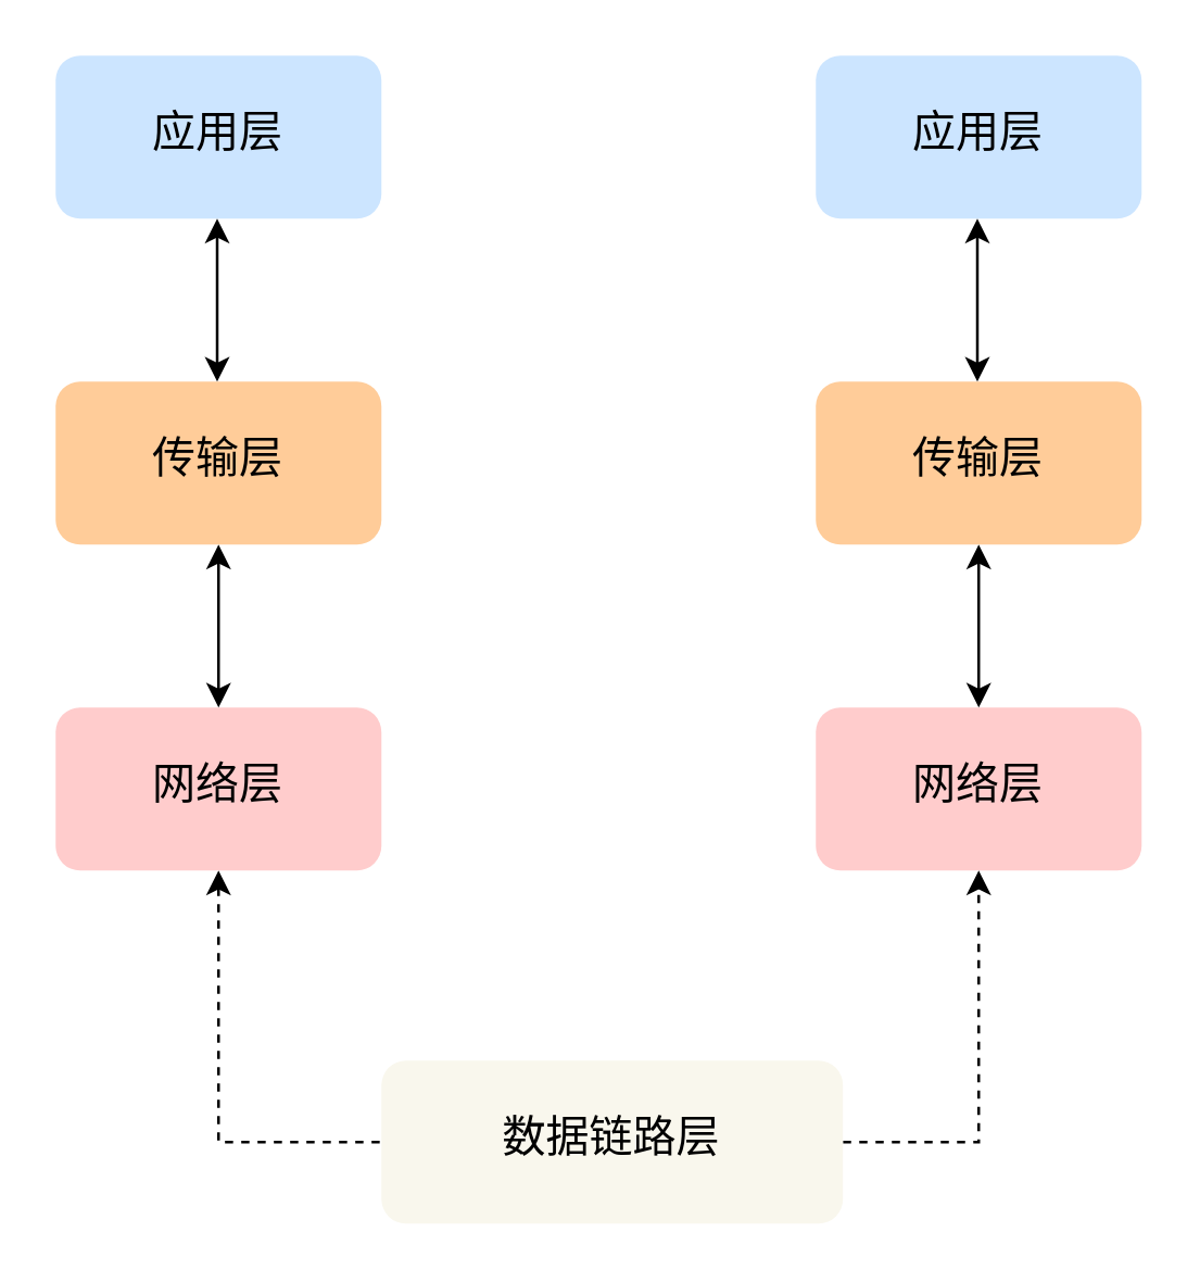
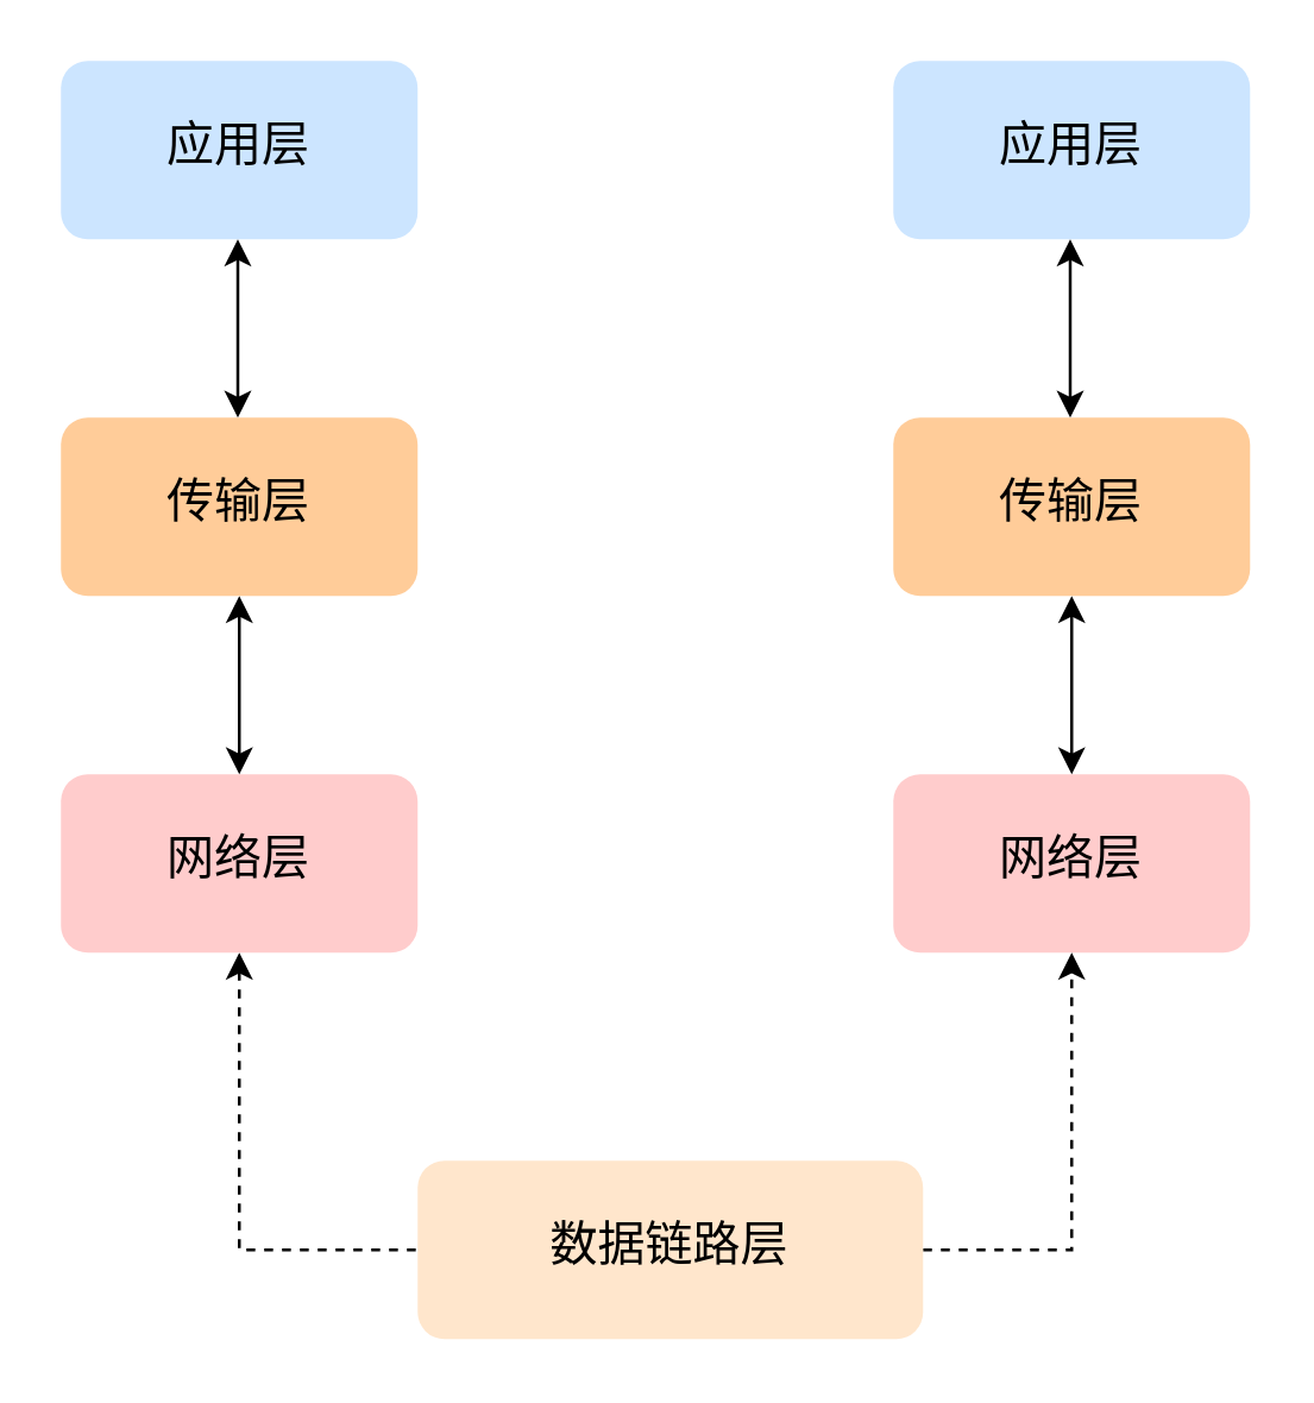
  <mxCell id="0" />
  <mxCell id="1" parent="0" />
  <mxCell id="2" style="edgeStyle=orthogonalEdgeStyle;rounded=0;orthogonalLoop=1;jettySize=auto;html=1;entryX=0;entryY=0.5;entryDx=0;entryDy=0;fontFamily=Courier New;fontSize=16;dashed=1;startArrow=classic;startFill=1;endArrow=none;endFill=0;" edge="1" parent="1" source="3" target="6"><mxGeometry relative="1" as="geometry" /></mxCell>
  <mxCell id="3" value="网络层" style="rounded=1;whiteSpace=wrap;html=1;fontSize=16;fontFamily=Courier New;fillColor=#ffcccc;strokeColor=none;" vertex="1" parent="1"><mxGeometry x="20" y="260" width="120" height="60" as="geometry" /></mxCell>
  <mxCell id="4" value="网络层" style="rounded=1;whiteSpace=wrap;html=1;fontSize=16;fontFamily=Courier New;fillColor=#ffcccc;strokeColor=none;" vertex="1" parent="1"><mxGeometry x="300" y="260" width="120" height="60" as="geometry" /></mxCell>
  <mxCell id="5" style="edgeStyle=orthogonalEdgeStyle;rounded=0;orthogonalLoop=1;jettySize=auto;html=1;entryX=0.5;entryY=1;entryDx=0;entryDy=0;fontFamily=Courier New;fontSize=16;exitX=1;exitY=0.5;exitDx=0;exitDy=0;dashed=1;" edge="1" parent="1" source="6" target="4"><mxGeometry relative="1" as="geometry" /></mxCell>
- <mxCell id="6" value="数据链路层" style="rounded=1;whiteSpace=wrap;html=1;fontFamily=Courier New;fontSize=16;fillColor=#f9f7ed;strokeColor=none;" vertex="1" parent="1"><mxGeometry x="140" y="390" width="170" height="60" as="geometry" /></mxCell>
+ <mxCell id="6" value="数据链路层" style="rounded=1;whiteSpace=wrap;html=1;fontFamily=Courier New;fontSize=16;fillColor=#ffe6cc;strokeColor=none;" vertex="1" parent="1"><mxGeometry x="140" y="390" width="170" height="60" as="geometry" /></mxCell>
  <mxCell id="7" style="edgeStyle=orthogonalEdgeStyle;rounded=0;orthogonalLoop=1;jettySize=auto;html=1;entryX=0.5;entryY=0;entryDx=0;entryDy=0;startArrow=classic;startFill=1;endArrow=classic;endFill=1;fontFamily=Courier New;fontSize=16;" edge="1" parent="1" source="8" target="3"><mxGeometry relative="1" as="geometry" /></mxCell>
  <mxCell id="8" value="传输层" style="rounded=1;whiteSpace=wrap;html=1;fontSize=16;fontFamily=Courier New;fillColor=#ffcc99;strokeColor=none;" vertex="1" parent="1"><mxGeometry x="20" y="140" width="120" height="60" as="geometry" /></mxCell>
  <mxCell id="9" style="edgeStyle=orthogonalEdgeStyle;rounded=0;orthogonalLoop=1;jettySize=auto;html=1;entryX=0.5;entryY=0;entryDx=0;entryDy=0;startArrow=classic;startFill=1;endArrow=classic;endFill=1;fontFamily=Courier New;fontSize=16;" edge="1" parent="1" source="10" target="4"><mxGeometry relative="1" as="geometry" /></mxCell>
  <mxCell id="10" value="传输层" style="rounded=1;whiteSpace=wrap;html=1;fontSize=16;fontFamily=Courier New;fillColor=#ffcc99;strokeColor=none;" vertex="1" parent="1"><mxGeometry x="300" y="140" width="120" height="60" as="geometry" /></mxCell>
  <mxCell id="11" value="应用层" style="rounded=1;whiteSpace=wrap;html=1;fontSize=16;fontFamily=Courier New;fillColor=#cce5ff;strokeColor=none;" vertex="1" parent="1"><mxGeometry x="20" y="20" width="120" height="60" as="geometry" /></mxCell>
  <mxCell id="12" value="应用层" style="rounded=1;whiteSpace=wrap;html=1;fontSize=16;fontFamily=Courier New;fillColor=#cce5ff;strokeColor=none;" vertex="1" parent="1"><mxGeometry x="300" y="20" width="120" height="60" as="geometry" /></mxCell>
  <mxCell id="13" style="edgeStyle=orthogonalEdgeStyle;rounded=0;orthogonalLoop=1;jettySize=auto;html=1;entryX=0.5;entryY=0;entryDx=0;entryDy=0;startArrow=classic;startFill=1;endArrow=classic;endFill=1;fontFamily=Courier New;fontSize=16;" edge="1" parent="1"><mxGeometry relative="1" as="geometry"><mxPoint x="79.5" y="80" as="sourcePoint" /><mxPoint x="79.5" y="140" as="targetPoint" /></mxGeometry></mxCell>
  <mxCell id="14" style="edgeStyle=orthogonalEdgeStyle;rounded=0;orthogonalLoop=1;jettySize=auto;html=1;entryX=0.5;entryY=0;entryDx=0;entryDy=0;startArrow=classic;startFill=1;endArrow=classic;endFill=1;fontFamily=Courier New;fontSize=16;" edge="1" parent="1"><mxGeometry relative="1" as="geometry"><mxPoint x="359.5" y="80" as="sourcePoint" /><mxPoint x="359.5" y="140" as="targetPoint" /></mxGeometry></mxCell>
